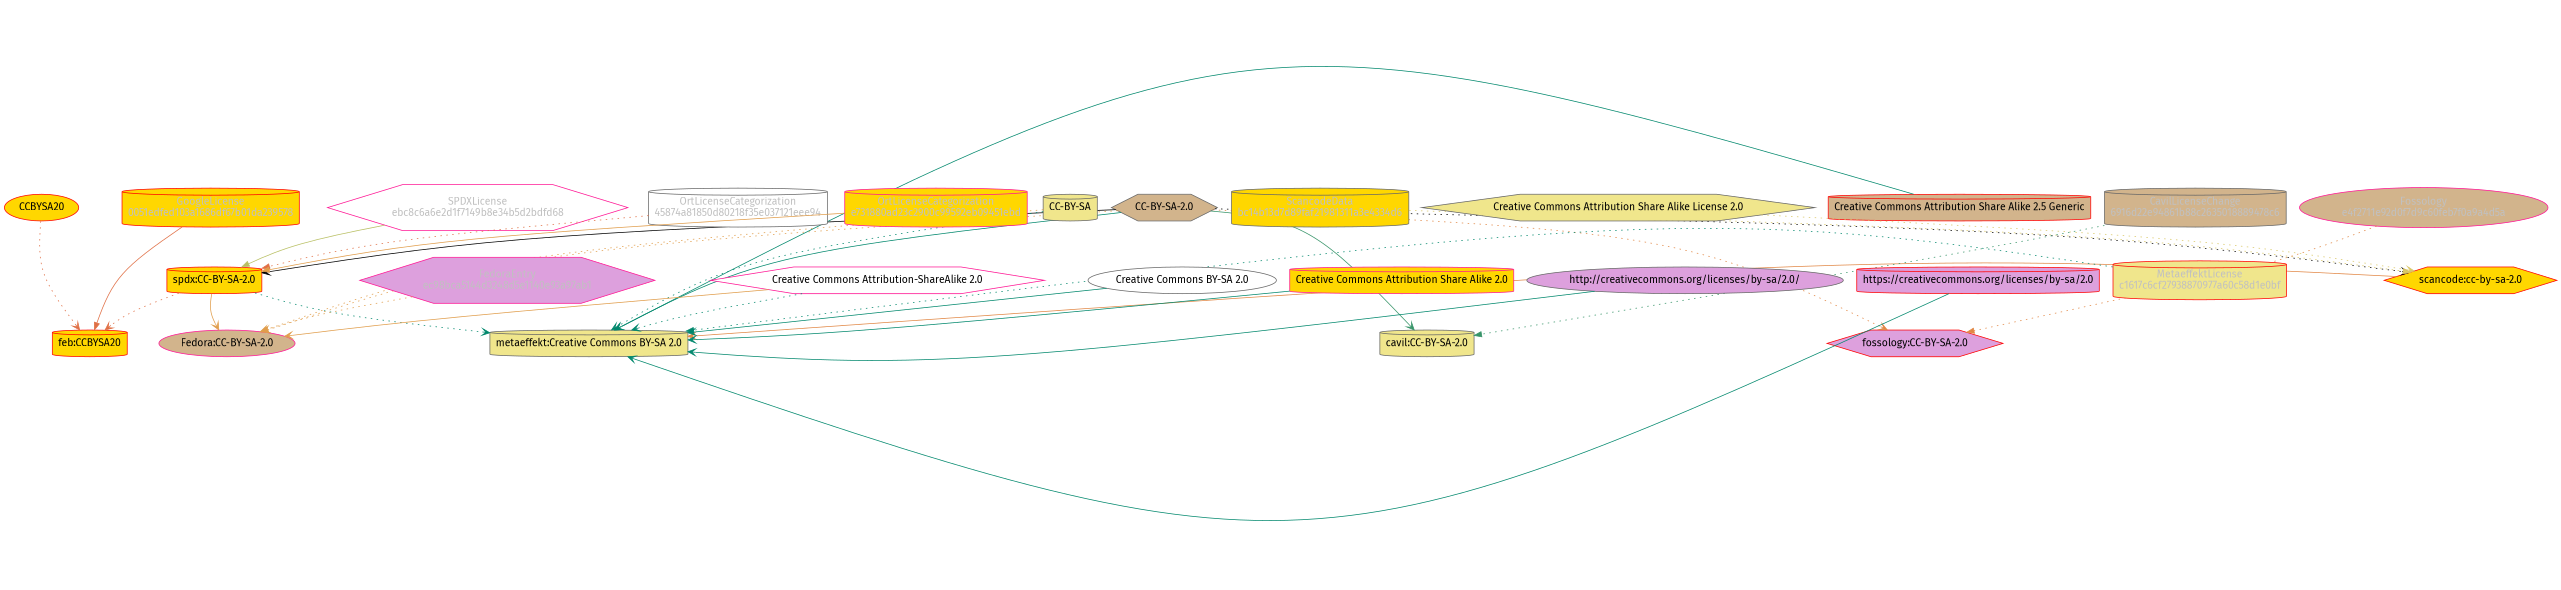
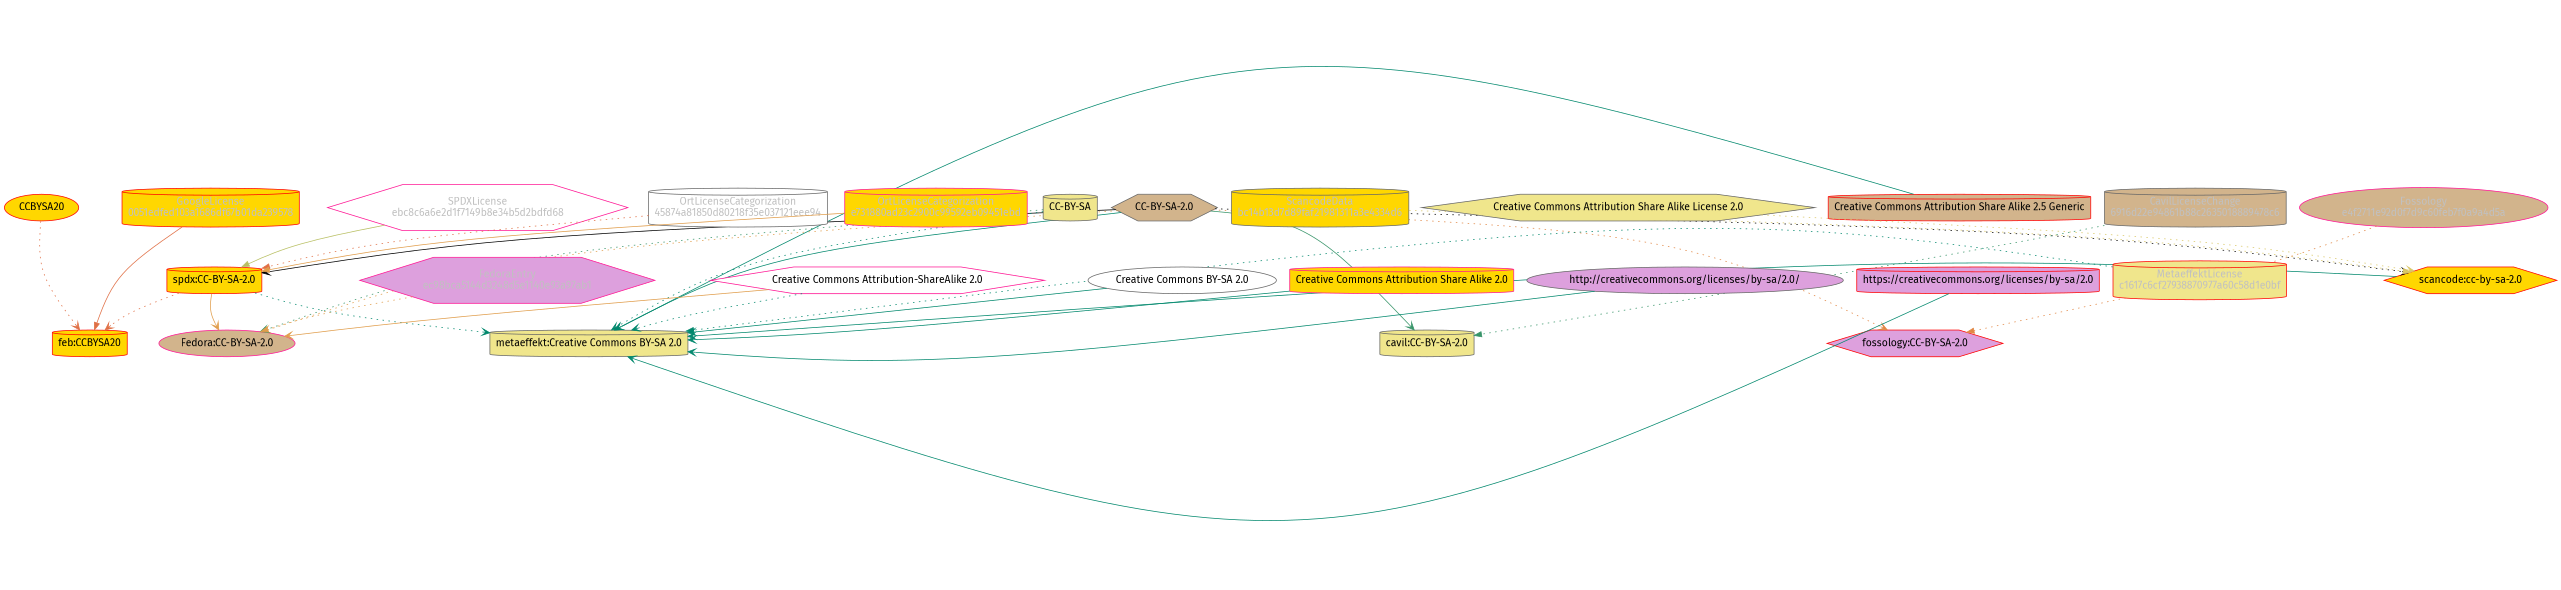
  strict digraph {
    fontname="Fira Sans"
    splines=curved
    node [color=gray40 fillcolor=gold fontname="Fira Sans" shape=cylinder style=filled]
    edge [color="#00876c" fontname="Fira Sans" style=dotted weight=0.5 arrowhead=vee]
    n1 [color=deeppink fillcolor=white fontcolor=gray label="SPDXLicense\nebc8c6a6e2d1f7149b8e34b5d2bdfd68" shape=hexagon]
    n2 [color=red label="spdx:CC-BY-SA-2.0"]
    n3 [color=red label="feb:CCBYSA20"]
    n4 [color=deeppink fillcolor=tan label="Fedora:CC-BY-SA-2.0" shape=ellipse]
    n5 [fillcolor=khaki label="metaeffekt:Creative Commons BY-SA 2.0"]
    n6 [fillcolor=tan label="CC-BY-SA-2.0" shape=hexagon]
    n7 [color=red label="scancode:cc-by-sa-2.0" shape=hexagon]
    n8 [color=red fillcolor=plum label="fossology:CC-BY-SA-2.0" shape=hexagon]
    n9 [fillcolor=khaki label="cavil:CC-BY-SA-2.0"]
    n10 [color=red fillcolor=tan label="Creative Commons Attribution Share Alike 2.5 Generic"]
    n11 [color=red fontcolor=gray label="GoogleLicense\n0051edfed103a1686df67b01da239578"]
    n12 [color=red label=CCBYSA20 shape=ellipse]
    n13 [fillcolor=khaki label="CC-BY-SA"]
    n14 [color=deeppink fillcolor=plum fontcolor=gray label="FedoraEntry\nec98bca5144d3248d5e1140e93a97ab1" shape=hexagon]
    n15 [color=deeppink fillcolor=white label="Creative Commons Attribution-ShareAlike 2.0" shape=hexagon]
    n16 [fontcolor=gray label="ScancodeData\nbc14b13d7d89faf21981311a3e4334d6"]
    n17 [fillcolor=khaki label="Creative Commons Attribution Share Alike License 2.0" shape=hexagon]
    n18 [color=deeppink fillcolor=tan fontcolor=gray label="Fossology\ne4f2711e92d0f7d9c60feb7f0a9a4d5a" shape=ellipse]
    n19 [fillcolor=white fontcolor=gray label="OrtLicenseCategorization\n45874a81850d80218f35e037121eee94"]
    n20 [color=deeppink fontcolor=gray label="OrtLicenseCategorization\ne731880ad23c2900c99592eb09451ebd"]
    n21 [fillcolor=tan fontcolor=gray label="CavilLicenseChange\n6916d22e94861b88c2635018889478c6"]
    n22 [color=red fillcolor=khaki fontcolor=gray label="MetaeffektLicense\nc1617c6cf27938870977a60c58d1e0bf"]
    n23 [fillcolor=white label="Creative Commons BY-SA 2.0" shape=ellipse]
    n24 [color=deeppink label="Creative Commons Attribution Share Alike 2.0"]
    n25 [fillcolor=plum label="http://creativecommons.org/licenses/by-sa/2.0/" shape=ellipse]
    n26 [color=red fillcolor=plum label="https://creativecommons.org/licenses/by-sa/2.0"]
    n1 -> n2 [color="#b8bf62" style=solid arrowhead=""]
    n2 -> n3 [color="#e06f45" weight=0.7]
    n2 -> n4 [color="#e09d4b" style=solid weight=0.7]
    n2 -> n5 [weight=0.7]
    n6 -> n2 [style=solid weight=0.7 color=""]
    n6 -> n4 [color="#e09d4b" weight=0.7]
    n6 -> n5 [style=solid]
    n6 -> n7 [weight=0.7 color=""]
    n6 -> n8 [color="#e18745" weight=0.7]
    n6 -> n9 [color="#379469" style=solid weight=0.7]
-   n7 -> n5 [color="#e18745" style=solid]
+   n7 -> n5 [style=solid]
    n10 -> n5 [style=solid]
    n11 -> n3 [color="#e06f45" style=solid arrowhead=""]
    n12 -> n3 [color="#e06f45" weight=0.7]
-   n13 -> n4 [color="#e09d4b"]
+   n13 -> n4 [color="#379469"]
    n13 -> n5
    n14 -> n4 [color="#e09d4b" arrowhead=""]
    n15 -> n4 [color="#e09d4b" style=solid]
    n15 -> n5
    n16 -> n7 [color="#dac767" arrowhead=""]
    n17 -> n7 [color="#dac767" weight=0.7]
    n18 -> n8 [color="#e18745" arrowhead=""]
    n19 -> n2 [color="#e06f45" arrowhead=""]
    n20 -> n2 [color="#e09d4b" style=solid arrowhead=""]
    n21 -> n9 [color="#379469" arrowhead=""]
    n22 -> n5 [arrowhead=""]
    n23 -> n5 [style=solid weight=0.7]
    n24 -> n5 [style=solid]
    n25 -> n5 [style=solid]
    n26 -> n5 [style=solid]
  }
